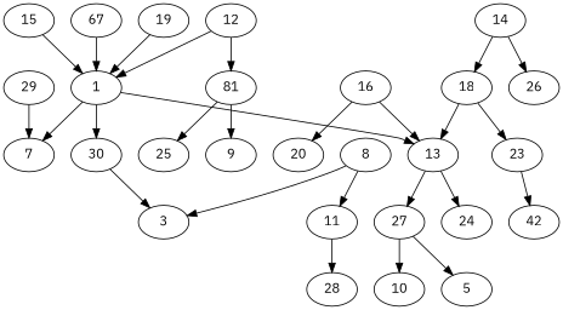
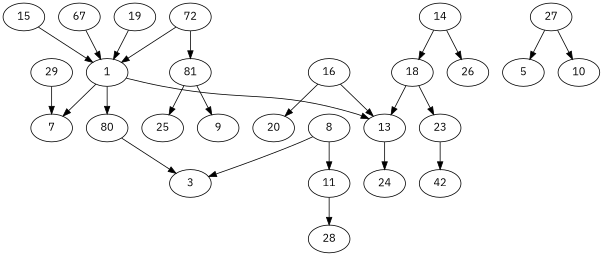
  digraph {
    fontname="IBM Plex Sans"
    node [fontname="IBM Plex Sans"]
    edge [color=black fontname="IBM Plex Sans"]
    1
    7
    13
-   30
+   30 [label=80]
    24
    27
    3
    5
    10
    8
    11
    28
-   12
+   12 [label=72]
    n14 [label=81]
    9
    25
    14
    26
    18
    15
    16
    20
    n23 [label=67]
    23
    n25 [label=42]
    19
    29
    1 -> 7
    1 -> 13
    1 -> 30
    13 -> 24
-   13 -> 27
    30 -> 3
    27 -> 5
    27 -> 10
    8 -> 3
    8 -> 11
    11 -> 28
    12 -> 1
    12 -> n14
    n14 -> 9
    n14 -> 25
    14 -> 26
    14 -> 18
    18 -> 13
    18 -> 23
    15 -> 1
    16 -> 13
    16 -> 20
    n23 -> 1
    23 -> n25
    19 -> 1
    29 -> 7
  }
